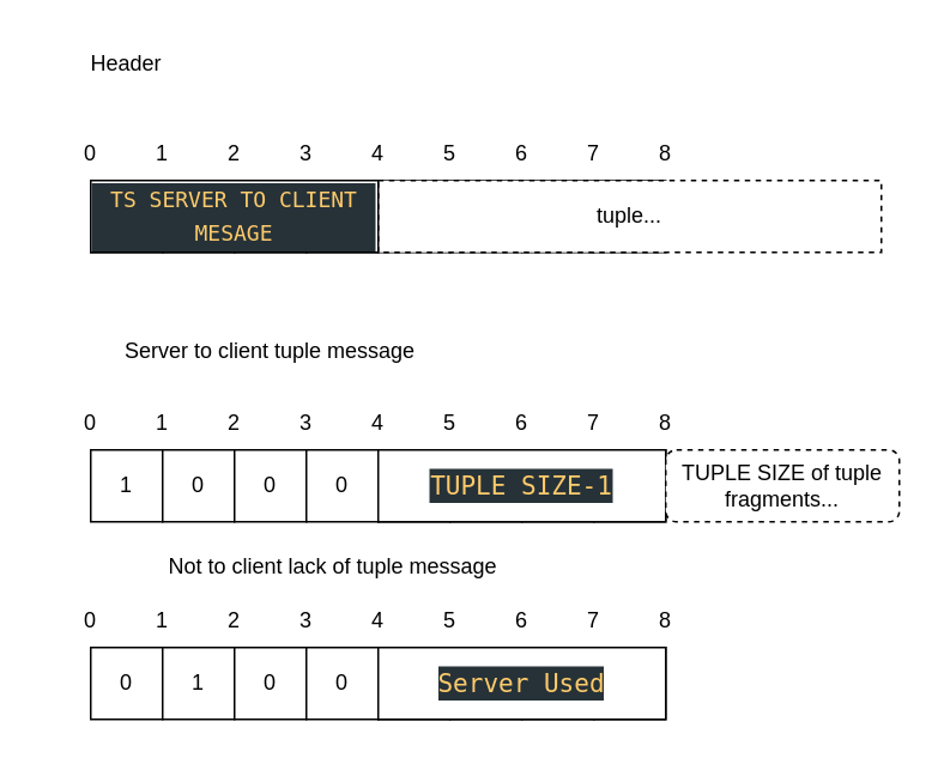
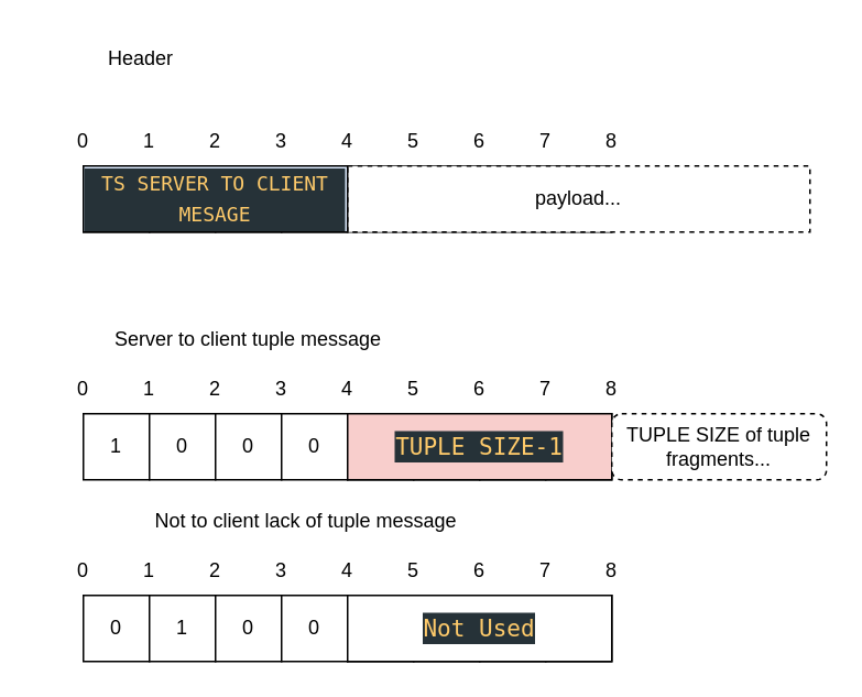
  <mxCell id="0" />
  <mxCell id="1" parent="0" />
  <mxCell id="2" value="" style="rounded=0;whiteSpace=wrap;html=1;" parent="1" vertex="1"><mxGeometry x="50" y="100" width="40" height="40" as="geometry" /></mxCell>
- <mxCell id="3" value="Header" style="text;html=1;strokeColor=none;fillColor=none;align=center;verticalAlign=middle;whiteSpace=wrap;rounded=0;" parent="1" vertex="1"><mxGeometry x="40" y="20" width="60" height="30" as="geometry" /></mxCell>
+ <mxCell id="3" value="Header" style="text;html=1;strokeColor=none;fillColor=none;align=center;verticalAlign=middle;whiteSpace=wrap;rounded=0;" parent="1" vertex="1"><mxGeometry x="55" y="20" width="60" height="30" as="geometry" /></mxCell>
  <mxCell id="4" value="" style="rounded=0;whiteSpace=wrap;html=1;" parent="1" vertex="1"><mxGeometry x="90" y="100" width="40" height="40" as="geometry" /></mxCell>
  <mxCell id="5" value="" style="rounded=0;whiteSpace=wrap;html=1;" parent="1" vertex="1"><mxGeometry x="130" y="100" width="40" height="40" as="geometry" /></mxCell>
  <mxCell id="6" value="" style="rounded=0;whiteSpace=wrap;html=1;" parent="1" vertex="1"><mxGeometry x="170" y="100" width="40" height="40" as="geometry" /></mxCell>
  <mxCell id="7" value="" style="rounded=0;whiteSpace=wrap;html=1;" parent="1" vertex="1"><mxGeometry x="210" y="100" width="40" height="40" as="geometry" /></mxCell>
  <mxCell id="8" value="" style="rounded=0;whiteSpace=wrap;html=1;" parent="1" vertex="1"><mxGeometry x="250" y="100" width="40" height="40" as="geometry" /></mxCell>
  <mxCell id="9" value="" style="rounded=0;whiteSpace=wrap;html=1;" parent="1" vertex="1"><mxGeometry x="290" y="100" width="40" height="40" as="geometry" /></mxCell>
  <mxCell id="10" value="" style="rounded=0;whiteSpace=wrap;html=1;" parent="1" vertex="1"><mxGeometry x="330" y="100" width="40" height="40" as="geometry" /></mxCell>
  <mxCell id="11" value="0" style="text;html=1;strokeColor=none;fillColor=none;align=center;verticalAlign=middle;whiteSpace=wrap;rounded=0;" parent="1" vertex="1"><mxGeometry x="20" y="70" width="60" height="30" as="geometry" /></mxCell>
  <mxCell id="12" value="1" style="text;html=1;strokeColor=none;fillColor=none;align=center;verticalAlign=middle;whiteSpace=wrap;rounded=0;" parent="1" vertex="1"><mxGeometry x="60" y="70" width="60" height="30" as="geometry" /></mxCell>
  <mxCell id="13" value="2" style="text;html=1;strokeColor=none;fillColor=none;align=center;verticalAlign=middle;whiteSpace=wrap;rounded=0;" parent="1" vertex="1"><mxGeometry x="100" y="70" width="60" height="30" as="geometry" /></mxCell>
  <mxCell id="14" value="3" style="text;html=1;strokeColor=none;fillColor=none;align=center;verticalAlign=middle;whiteSpace=wrap;rounded=0;" parent="1" vertex="1"><mxGeometry x="140" y="70" width="60" height="30" as="geometry" /></mxCell>
  <mxCell id="15" value="4" style="text;html=1;strokeColor=none;fillColor=none;align=center;verticalAlign=middle;whiteSpace=wrap;rounded=0;" parent="1" vertex="1"><mxGeometry x="180" y="70" width="60" height="30" as="geometry" /></mxCell>
  <mxCell id="16" value="5" style="text;html=1;strokeColor=none;fillColor=none;align=center;verticalAlign=middle;whiteSpace=wrap;rounded=0;" parent="1" vertex="1"><mxGeometry x="220" y="70" width="60" height="30" as="geometry" /></mxCell>
  <mxCell id="17" value="6" style="text;html=1;strokeColor=none;fillColor=none;align=center;verticalAlign=middle;whiteSpace=wrap;rounded=0;" parent="1" vertex="1"><mxGeometry x="260" y="70" width="60" height="30" as="geometry" /></mxCell>
  <mxCell id="18" value="7" style="text;html=1;strokeColor=none;fillColor=none;align=center;verticalAlign=middle;whiteSpace=wrap;rounded=0;" parent="1" vertex="1"><mxGeometry x="300" y="70" width="60" height="30" as="geometry" /></mxCell>
  <mxCell id="19" value="8" style="text;html=1;strokeColor=none;fillColor=none;align=center;verticalAlign=middle;whiteSpace=wrap;rounded=0;" parent="1" vertex="1"><mxGeometry x="340" y="70" width="60" height="30" as="geometry" /></mxCell>
- <mxCell id="20" value="tuple..." style="rounded=0;whiteSpace=wrap;html=1;dashed=1;" parent="1" vertex="1"><mxGeometry x="210" y="100" width="280" height="40" as="geometry" /></mxCell>
- <mxCell id="21" value="&lt;div style=&quot;background-color: rgb(38, 50, 56); font-family: &amp;quot;Droid Sans Mono&amp;quot;, &amp;quot;monospace&amp;quot;, monospace; line-height: 19px;&quot;&gt;&lt;font style=&quot;font-size: 12px;&quot; color=&quot;#ffcb6b&quot;&gt;TS SERVER TO CLIENT MESAGE&lt;/font&gt;&lt;/div&gt;" style="rounded=0;whiteSpace=wrap;html=1;" parent="1" vertex="1"><mxGeometry x="50" y="100" width="160" height="40" as="geometry" /></mxCell>
- <mxCell id="22" value="Server to client tuple message" style="text;html=1;strokeColor=none;fillColor=none;align=center;verticalAlign=middle;whiteSpace=wrap;rounded=0;dashed=1;" parent="1" vertex="1"><mxGeometry x="50" y="180" width="200" height="30" as="geometry" /></mxCell>
+ <mxCell id="20" value="payload..." style="rounded=0;whiteSpace=wrap;html=1;dashed=1;" parent="1" vertex="1"><mxGeometry x="210" y="100" width="280" height="40" as="geometry" /></mxCell>
+ <mxCell id="21" value="&lt;div style=&quot;background-color: rgb(38, 50, 56); font-family: &amp;quot;Droid Sans Mono&amp;quot;, &amp;quot;monospace&amp;quot;, monospace; line-height: 19px;&quot;&gt;&lt;font style=&quot;font-size: 12px;&quot; color=&quot;#ffcb6b&quot;&gt;TS SERVER TO CLIENT MESAGE&lt;/font&gt;&lt;/div&gt;" style="rounded=0;whiteSpace=wrap;html=1;fillColor=#dae8fc;" parent="1" vertex="1"><mxGeometry x="50" y="100" width="160" height="40" as="geometry" /></mxCell>
+ <mxCell id="22" value="Server to client tuple message" style="text;html=1;strokeColor=none;fillColor=none;align=center;verticalAlign=middle;whiteSpace=wrap;rounded=0;dashed=1;" parent="1" vertex="1"><mxGeometry x="50" y="190" width="200" height="30" as="geometry" /></mxCell>
  <mxCell id="23" value="1" style="rounded=0;whiteSpace=wrap;html=1;" parent="1" vertex="1"><mxGeometry x="50" y="250" width="40" height="40" as="geometry" /></mxCell>
  <mxCell id="24" value="0" style="rounded=0;whiteSpace=wrap;html=1;" parent="1" vertex="1"><mxGeometry x="90" y="250" width="40" height="40" as="geometry" /></mxCell>
  <mxCell id="25" value="0" style="rounded=0;whiteSpace=wrap;html=1;" parent="1" vertex="1"><mxGeometry x="130" y="250" width="40" height="40" as="geometry" /></mxCell>
  <mxCell id="26" value="0" style="rounded=0;whiteSpace=wrap;html=1;" parent="1" vertex="1"><mxGeometry x="170" y="250" width="40" height="40" as="geometry" /></mxCell>
  <mxCell id="27" value="0" style="rounded=0;whiteSpace=wrap;html=1;" parent="1" vertex="1"><mxGeometry x="210" y="250" width="40" height="40" as="geometry" /></mxCell>
  <mxCell id="28" value="0" style="rounded=0;whiteSpace=wrap;html=1;" parent="1" vertex="1"><mxGeometry x="250" y="250" width="40" height="40" as="geometry" /></mxCell>
  <mxCell id="29" value="0" style="rounded=0;whiteSpace=wrap;html=1;" parent="1" vertex="1"><mxGeometry x="290" y="250" width="40" height="40" as="geometry" /></mxCell>
  <mxCell id="30" value="0" style="rounded=0;whiteSpace=wrap;html=1;" parent="1" vertex="1"><mxGeometry x="330" y="250" width="40" height="40" as="geometry" /></mxCell>
  <mxCell id="31" value="0" style="text;html=1;strokeColor=none;fillColor=none;align=center;verticalAlign=middle;whiteSpace=wrap;rounded=0;" parent="1" vertex="1"><mxGeometry x="20" y="220" width="60" height="30" as="geometry" /></mxCell>
  <mxCell id="32" value="1" style="text;html=1;strokeColor=none;fillColor=none;align=center;verticalAlign=middle;whiteSpace=wrap;rounded=0;" parent="1" vertex="1"><mxGeometry x="60" y="220" width="60" height="30" as="geometry" /></mxCell>
  <mxCell id="33" value="2" style="text;html=1;strokeColor=none;fillColor=none;align=center;verticalAlign=middle;whiteSpace=wrap;rounded=0;" parent="1" vertex="1"><mxGeometry x="100" y="220" width="60" height="30" as="geometry" /></mxCell>
  <mxCell id="34" value="3" style="text;html=1;strokeColor=none;fillColor=none;align=center;verticalAlign=middle;whiteSpace=wrap;rounded=0;" parent="1" vertex="1"><mxGeometry x="140" y="220" width="60" height="30" as="geometry" /></mxCell>
  <mxCell id="35" value="4" style="text;html=1;strokeColor=none;fillColor=none;align=center;verticalAlign=middle;whiteSpace=wrap;rounded=0;" parent="1" vertex="1"><mxGeometry x="180" y="220" width="60" height="30" as="geometry" /></mxCell>
  <mxCell id="36" value="5" style="text;html=1;strokeColor=none;fillColor=none;align=center;verticalAlign=middle;whiteSpace=wrap;rounded=0;" parent="1" vertex="1"><mxGeometry x="220" y="220" width="60" height="30" as="geometry" /></mxCell>
  <mxCell id="37" value="6" style="text;html=1;strokeColor=none;fillColor=none;align=center;verticalAlign=middle;whiteSpace=wrap;rounded=0;" parent="1" vertex="1"><mxGeometry x="260" y="220" width="60" height="30" as="geometry" /></mxCell>
  <mxCell id="38" value="7" style="text;html=1;strokeColor=none;fillColor=none;align=center;verticalAlign=middle;whiteSpace=wrap;rounded=0;" parent="1" vertex="1"><mxGeometry x="300" y="220" width="60" height="30" as="geometry" /></mxCell>
  <mxCell id="39" value="8" style="text;html=1;strokeColor=none;fillColor=none;align=center;verticalAlign=middle;whiteSpace=wrap;rounded=0;" parent="1" vertex="1"><mxGeometry x="340" y="220" width="60" height="30" as="geometry" /></mxCell>
- <mxCell id="40" value="&lt;div style=&quot;background-color: rgb(38, 50, 56); font-family: &amp;quot;Droid Sans Mono&amp;quot;, &amp;quot;monospace&amp;quot;, monospace; font-size: 14px; line-height: 19px;&quot;&gt;&lt;font color=&quot;#ffcb6b&quot;&gt;TUPLE SIZE-1&lt;/font&gt;&lt;/div&gt;" style="rounded=0;whiteSpace=wrap;html=1;" parent="1" vertex="1"><mxGeometry x="210" y="250" width="160" height="40" as="geometry" /></mxCell>
+ <mxCell id="40" value="&lt;div style=&quot;background-color: rgb(38, 50, 56); font-family: &amp;quot;Droid Sans Mono&amp;quot;, &amp;quot;monospace&amp;quot;, monospace; font-size: 14px; line-height: 19px;&quot;&gt;&lt;font color=&quot;#ffcb6b&quot;&gt;TUPLE SIZE-1&lt;/font&gt;&lt;/div&gt;" style="rounded=0;whiteSpace=wrap;html=1;fillColor=#f8cecc;" parent="1" vertex="1"><mxGeometry x="210" y="250" width="160" height="40" as="geometry" /></mxCell>
  <mxCell id="41" value="TUPLE SIZE of tuple fragments..." style="whiteSpace=wrap;html=1;dashed=1;rounded=1;" parent="1" vertex="1"><mxGeometry x="370" y="250" width="130" height="40" as="geometry" /></mxCell>
  <mxCell id="42" value="Not to client lack of tuple message" style="text;html=1;strokeColor=none;fillColor=none;align=center;verticalAlign=middle;whiteSpace=wrap;rounded=0;dashed=1;" parent="1" vertex="1"><mxGeometry x="50" y="300" width="270" height="30" as="geometry" /></mxCell>
  <mxCell id="43" value="0" style="rounded=0;whiteSpace=wrap;html=1;" parent="1" vertex="1"><mxGeometry x="50" y="360" width="40" height="40" as="geometry" /></mxCell>
  <mxCell id="44" value="1" style="rounded=0;whiteSpace=wrap;html=1;" parent="1" vertex="1"><mxGeometry x="90" y="360" width="40" height="40" as="geometry" /></mxCell>
  <mxCell id="45" value="0" style="rounded=0;whiteSpace=wrap;html=1;" parent="1" vertex="1"><mxGeometry x="130" y="360" width="40" height="40" as="geometry" /></mxCell>
  <mxCell id="46" value="0" style="rounded=0;whiteSpace=wrap;html=1;" parent="1" vertex="1"><mxGeometry x="170" y="360" width="40" height="40" as="geometry" /></mxCell>
  <mxCell id="47" value="0" style="rounded=0;whiteSpace=wrap;html=1;" parent="1" vertex="1"><mxGeometry x="210" y="360" width="40" height="40" as="geometry" /></mxCell>
  <mxCell id="48" value="0" style="rounded=0;whiteSpace=wrap;html=1;" parent="1" vertex="1"><mxGeometry x="250" y="360" width="40" height="40" as="geometry" /></mxCell>
  <mxCell id="49" value="0" style="rounded=0;whiteSpace=wrap;html=1;" parent="1" vertex="1"><mxGeometry x="290" y="360" width="40" height="40" as="geometry" /></mxCell>
  <mxCell id="50" value="0" style="rounded=0;whiteSpace=wrap;html=1;" parent="1" vertex="1"><mxGeometry x="330" y="360" width="40" height="40" as="geometry" /></mxCell>
  <mxCell id="51" value="0" style="text;html=1;strokeColor=none;fillColor=none;align=center;verticalAlign=middle;whiteSpace=wrap;rounded=0;" parent="1" vertex="1"><mxGeometry x="20" y="330" width="60" height="30" as="geometry" /></mxCell>
  <mxCell id="52" value="1" style="text;html=1;strokeColor=none;fillColor=none;align=center;verticalAlign=middle;whiteSpace=wrap;rounded=0;" parent="1" vertex="1"><mxGeometry x="60" y="330" width="60" height="30" as="geometry" /></mxCell>
  <mxCell id="53" value="2" style="text;html=1;strokeColor=none;fillColor=none;align=center;verticalAlign=middle;whiteSpace=wrap;rounded=0;" parent="1" vertex="1"><mxGeometry x="100" y="330" width="60" height="30" as="geometry" /></mxCell>
  <mxCell id="54" value="3" style="text;html=1;strokeColor=none;fillColor=none;align=center;verticalAlign=middle;whiteSpace=wrap;rounded=0;" parent="1" vertex="1"><mxGeometry x="140" y="330" width="60" height="30" as="geometry" /></mxCell>
  <mxCell id="55" value="4" style="text;html=1;strokeColor=none;fillColor=none;align=center;verticalAlign=middle;whiteSpace=wrap;rounded=0;" parent="1" vertex="1"><mxGeometry x="180" y="330" width="60" height="30" as="geometry" /></mxCell>
  <mxCell id="56" value="5" style="text;html=1;strokeColor=none;fillColor=none;align=center;verticalAlign=middle;whiteSpace=wrap;rounded=0;" parent="1" vertex="1"><mxGeometry x="220" y="330" width="60" height="30" as="geometry" /></mxCell>
  <mxCell id="57" value="6" style="text;html=1;strokeColor=none;fillColor=none;align=center;verticalAlign=middle;whiteSpace=wrap;rounded=0;" parent="1" vertex="1"><mxGeometry x="260" y="330" width="60" height="30" as="geometry" /></mxCell>
  <mxCell id="58" value="7" style="text;html=1;strokeColor=none;fillColor=none;align=center;verticalAlign=middle;whiteSpace=wrap;rounded=0;" parent="1" vertex="1"><mxGeometry x="300" y="330" width="60" height="30" as="geometry" /></mxCell>
  <mxCell id="59" value="8" style="text;html=1;strokeColor=none;fillColor=none;align=center;verticalAlign=middle;whiteSpace=wrap;rounded=0;" parent="1" vertex="1"><mxGeometry x="340" y="330" width="60" height="30" as="geometry" /></mxCell>
- <mxCell id="60" value="&lt;div style=&quot;background-color: rgb(38, 50, 56); font-family: &amp;quot;Droid Sans Mono&amp;quot;, &amp;quot;monospace&amp;quot;, monospace; font-size: 14px; line-height: 19px;&quot;&gt;&lt;font color=&quot;#ffcb6b&quot;&gt;Server Used&lt;/font&gt;&lt;/div&gt;" style="rounded=0;whiteSpace=wrap;html=1;" parent="1" vertex="1"><mxGeometry x="210" y="360" width="160" height="40" as="geometry" /></mxCell>
+ <mxCell id="60" value="&lt;div style=&quot;background-color: rgb(38, 50, 56); font-family: &amp;quot;Droid Sans Mono&amp;quot;, &amp;quot;monospace&amp;quot;, monospace; font-size: 14px; line-height: 19px;&quot;&gt;&lt;font color=&quot;#ffcb6b&quot;&gt;Not Used&lt;/font&gt;&lt;/div&gt;" style="rounded=0;whiteSpace=wrap;html=1;" parent="1" vertex="1"><mxGeometry x="210" y="360" width="160" height="40" as="geometry" /></mxCell>
